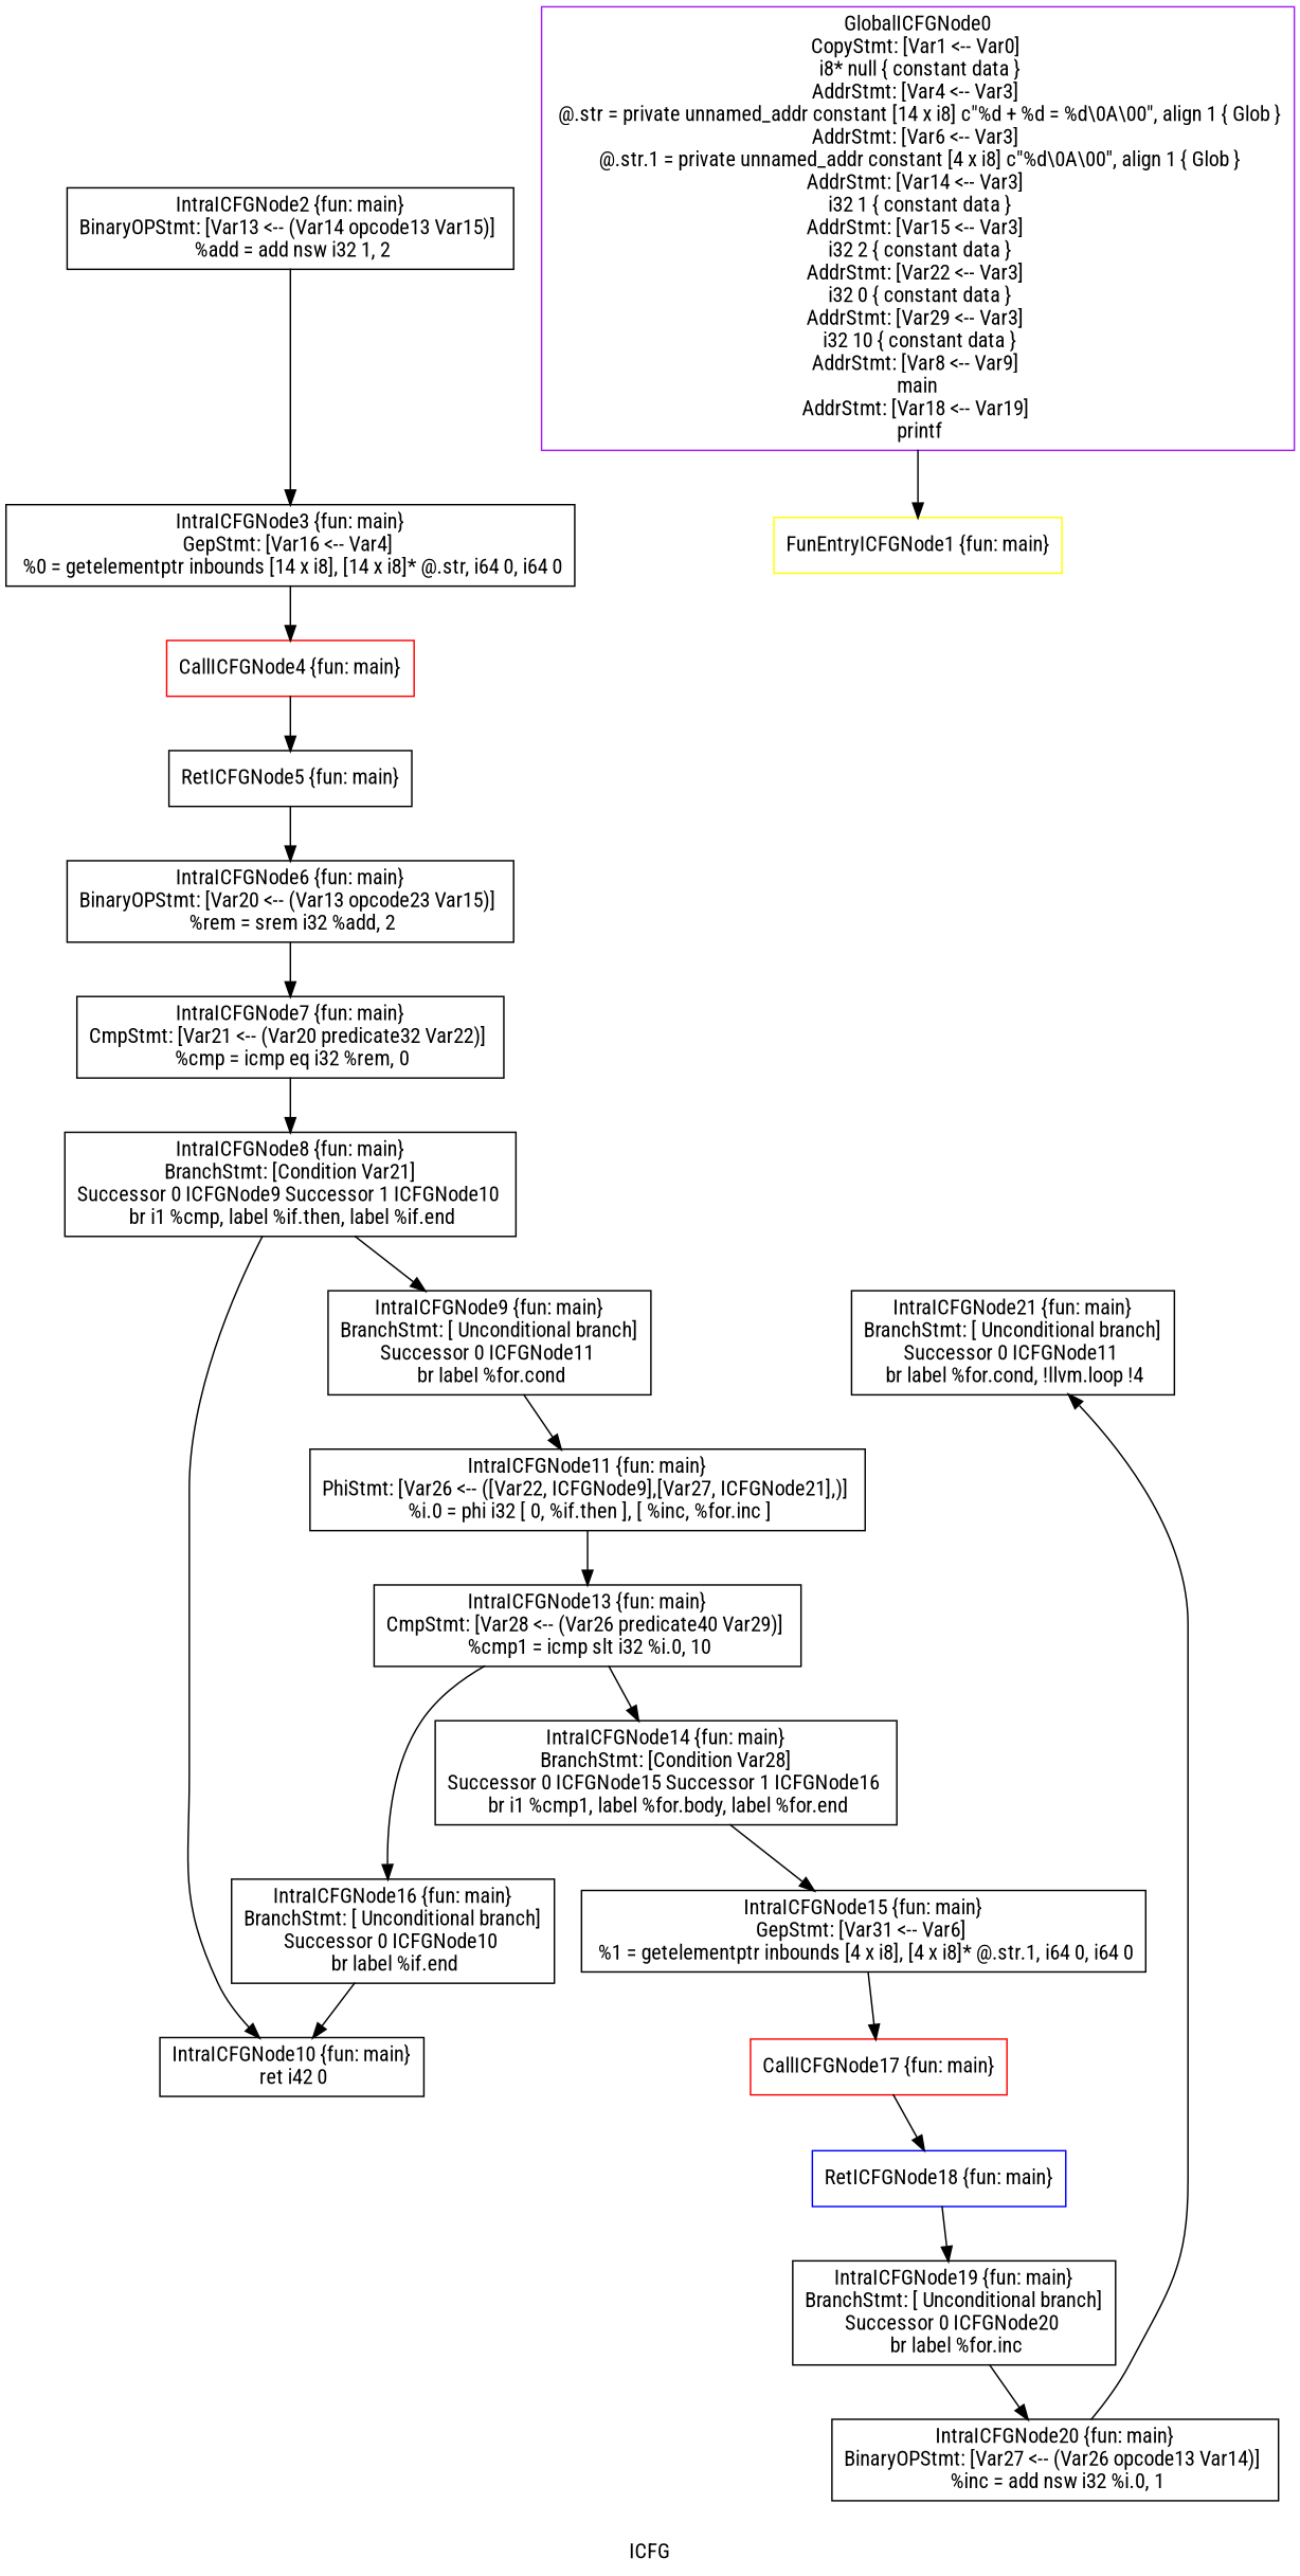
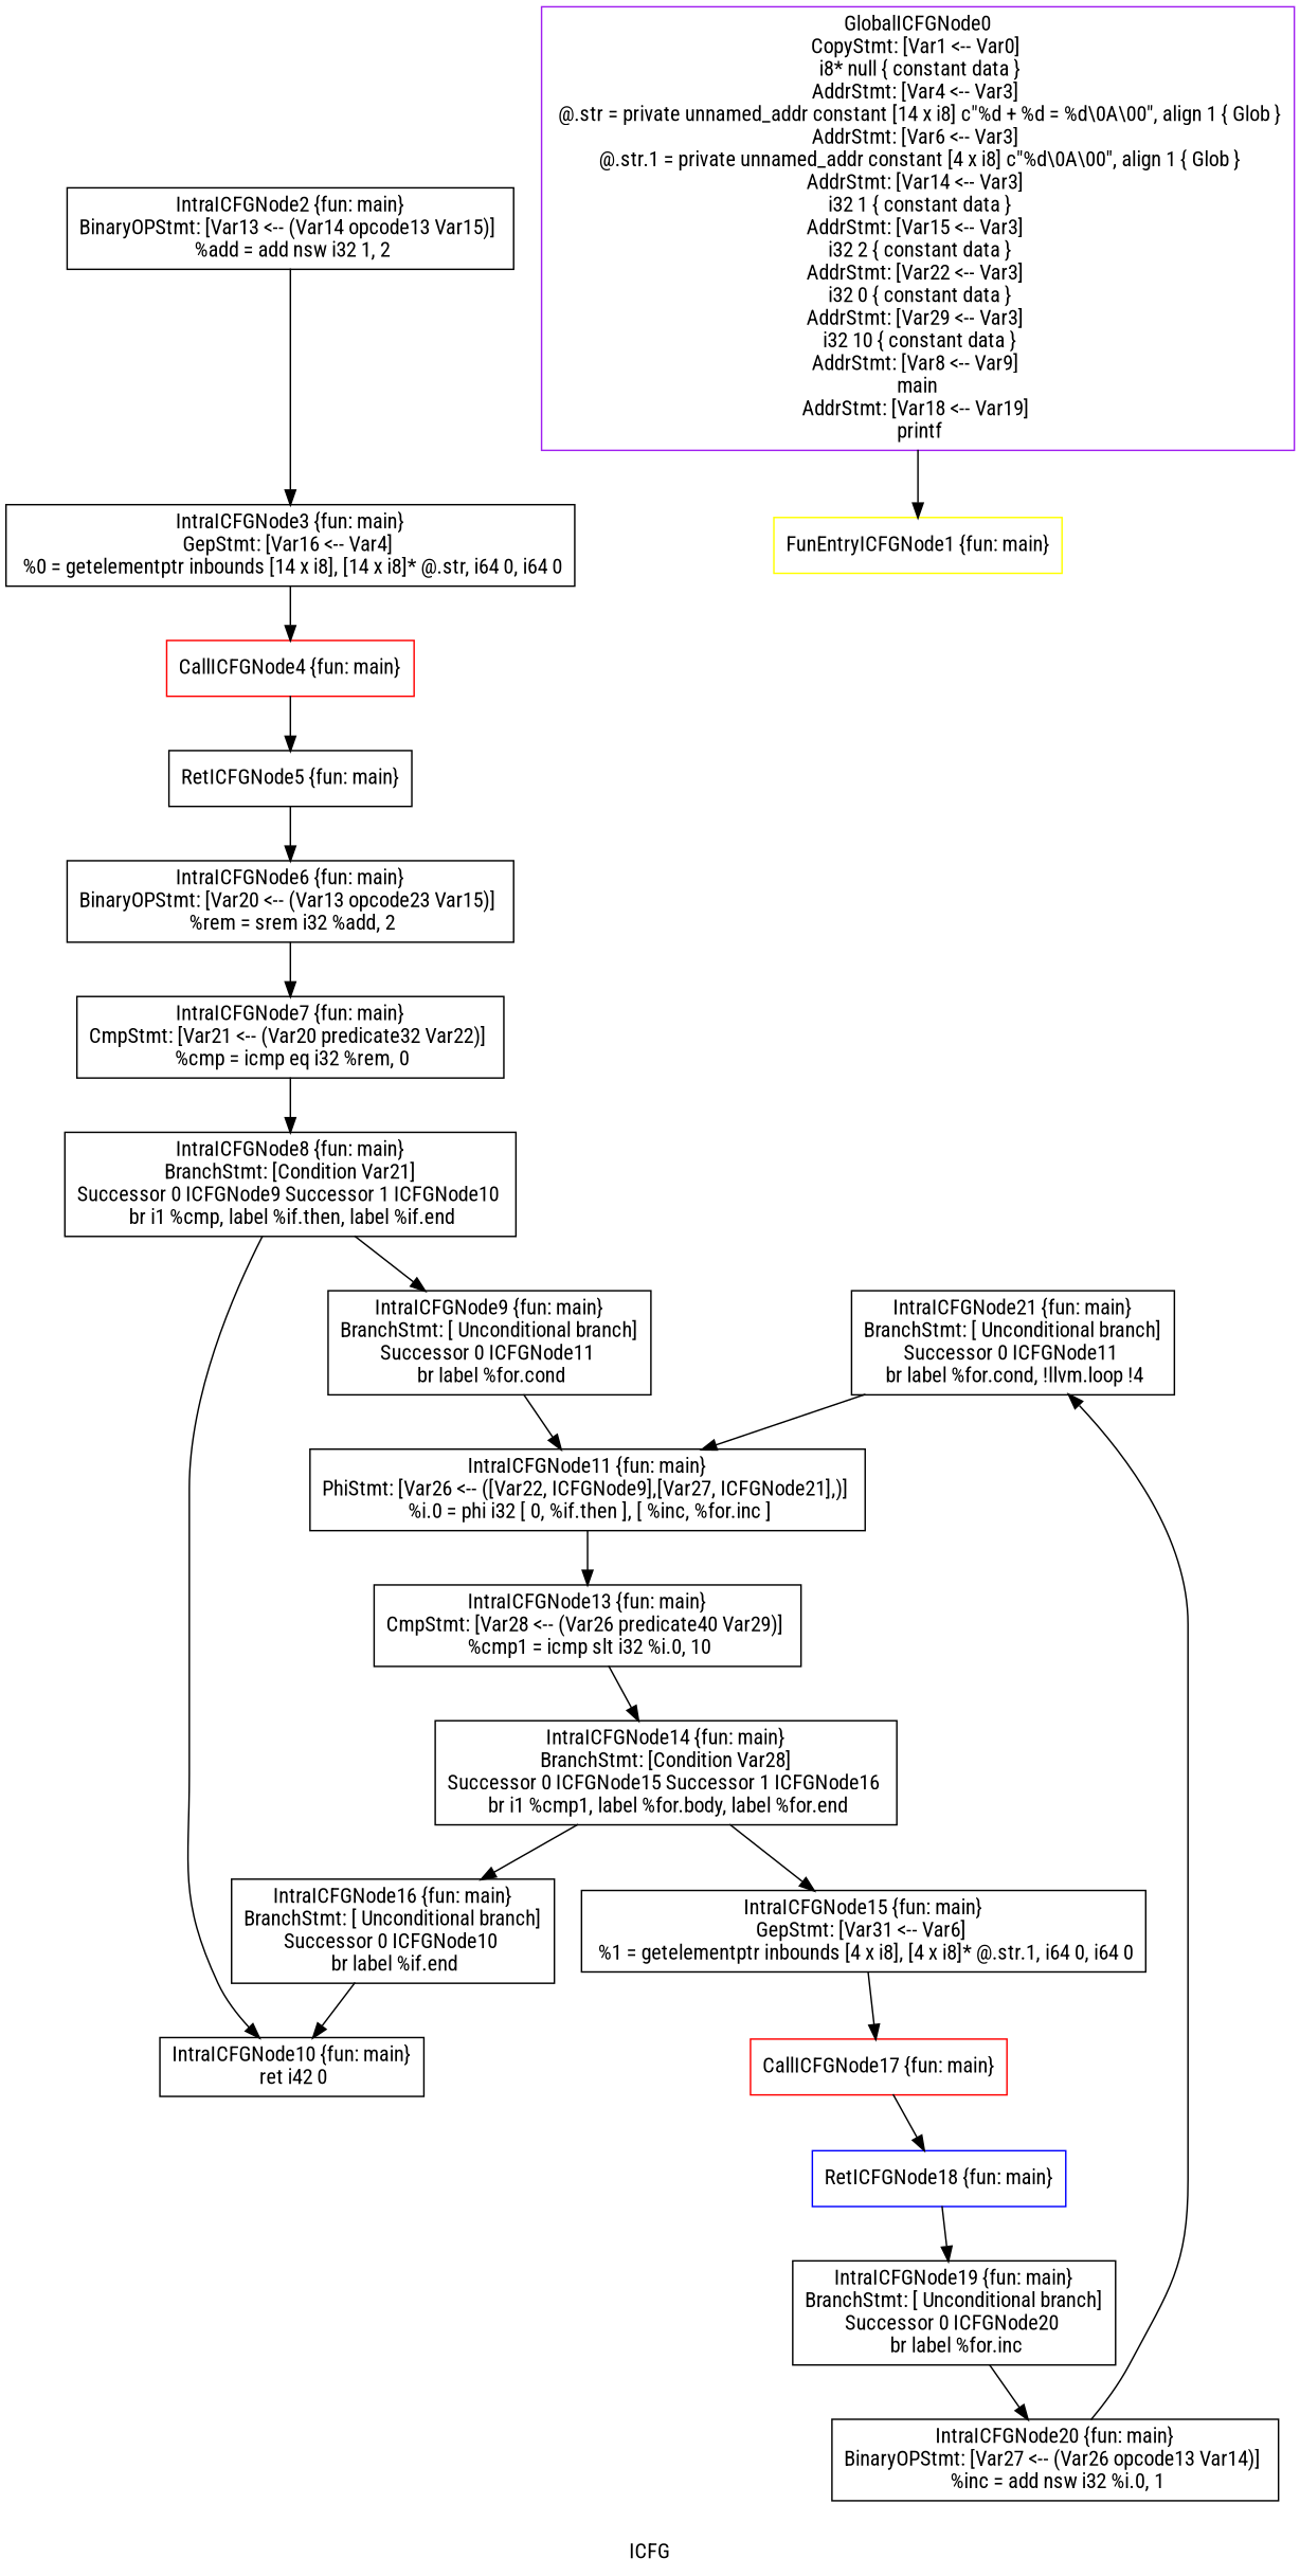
  digraph {
    fontname="Roboto Condensed"
    label=ICFG
    node [color=black fontname="Roboto Condensed" shape=record]
    edge [fontname="Roboto Condensed" style=solid]
    n1 [label="{IntraICFGNode21 \{fun: main\}\nBranchStmt: [ Unconditional branch]\nSuccessor 0 ICFGNode11   \n   br label %for.cond, !llvm.loop !4 }"]
    n2 [label="{IntraICFGNode11 \{fun: main\}\nPhiStmt: [Var26 \<-- ([Var22, ICFGNode9],[Var27, ICFGNode21],)]  \n   %i.0 = phi i32 [ 0, %if.then ], [ %inc, %for.inc ] }"]
    n3 [label="{IntraICFGNode13 \{fun: main\}\nCmpStmt: [Var28 \<-- (Var26 predicate40 Var29)]  \n   %cmp1 = icmp slt i32 %i.0, 10 }"]
    n4 [label="{IntraICFGNode14 \{fun: main\}\nBranchStmt: [Condition Var28]\nSuccessor 0 ICFGNode15   Successor 1 ICFGNode16   \n   br i1 %cmp1, label %for.body, label %for.end }"]
    n5 [label="{IntraICFGNode20 \{fun: main\}\nBinaryOPStmt: [Var27 \<-- (Var26 opcode13 Var14)]  \n   %inc = add nsw i32 %i.0, 1 }"]
    n6 [label="{IntraICFGNode19 \{fun: main\}\nBranchStmt: [ Unconditional branch]\nSuccessor 0 ICFGNode20   \n   br label %for.inc }"]
    n7 [color=blue label="{RetICFGNode18 \{fun: main\}}"]
    n8 [color=red label="{CallICFGNode17 \{fun: main\}}"]
    n9 [label="{IntraICFGNode16 \{fun: main\}\nBranchStmt: [ Unconditional branch]\nSuccessor 0 ICFGNode10   \n   br label %if.end }"]
    n10 [label="{IntraICFGNode10 \{fun: main\}\n   ret i42 0 }"]
    n11 [label="{IntraICFGNode15 \{fun: main\}\nGepStmt: [Var31 \<-- Var6]  \n   %1 = getelementptr inbounds [4 x i8], [4 x i8]* @.str.1, i64 0, i64 0 }"]
    n12 [color=purple label="{GlobalICFGNode0\nCopyStmt: [Var1 \<-- Var0]  \n i8* null \{ constant data \}\nAddrStmt: [Var4 \<-- Var3]  \n @.str = private unnamed_addr constant [14 x i8] c\"%d + %d = %d\\0A\\00\", align 1 \{ Glob  \}\nAddrStmt: [Var6 \<-- Var3]  \n @.str.1 = private unnamed_addr constant [4 x i8] c\"%d\\0A\\00\", align 1 \{ Glob  \}\nAddrStmt: [Var14 \<-- Var3]  \n i32 1 \{ constant data \}\nAddrStmt: [Var15 \<-- Var3]  \n i32 2 \{ constant data \}\nAddrStmt: [Var22 \<-- Var3]  \n i32 0 \{ constant data \}\nAddrStmt: [Var29 \<-- Var3]  \n i32 10 \{ constant data \}\nAddrStmt: [Var8 \<-- Var9]  \n main \nAddrStmt: [Var18 \<-- Var19]  \n printf }"]
    n13 [color=yellow label="{FunEntryICFGNode1 \{fun: main\}}"]
    n14 [label="{IntraICFGNode2 \{fun: main\}\nBinaryOPStmt: [Var13 \<-- (Var14 opcode13 Var15)]  \n   %add = add nsw i32 1, 2 }"]
    n15 [label="{IntraICFGNode3 \{fun: main\}\nGepStmt: [Var16 \<-- Var4]  \n   %0 = getelementptr inbounds [14 x i8], [14 x i8]* @.str, i64 0, i64 0 }"]
    n16 [color=red label="{CallICFGNode4 \{fun: main\}}"]
    n17 [label="{RetICFGNode5 \{fun: main\}}"]
    n18 [label="{IntraICFGNode6 \{fun: main\}\nBinaryOPStmt: [Var20 \<-- (Var13 opcode23 Var15)]  \n   %rem = srem i32 %add, 2 }"]
    n19 [label="{IntraICFGNode7 \{fun: main\}\nCmpStmt: [Var21 \<-- (Var20 predicate32 Var22)]  \n   %cmp = icmp eq i32 %rem, 0 }"]
    n20 [label="{IntraICFGNode8 \{fun: main\}\nBranchStmt: [Condition Var21]\nSuccessor 0 ICFGNode9   Successor 1 ICFGNode10   \n   br i1 %cmp, label %if.then, label %if.end }"]
    n21 [label="{IntraICFGNode9 \{fun: main\}\nBranchStmt: [ Unconditional branch]\nSuccessor 0 ICFGNode11   \n   br label %for.cond }"]
+   n1 -> n2
    n2 -> n3
    n3 -> n4
-   n3 -> n9
+   n4 -> n9
    n4 -> n11
    n5 -> n1
    n6 -> n5
    n7 -> n6
    n8 -> n7
    n9 -> n10
    n11 -> n8
    n12 -> n13
    n14 -> n15
    n15 -> n16
    n16 -> n17
    n17 -> n18
    n18 -> n19
    n19 -> n20
    n20 -> n10
    n20 -> n21
    n21 -> n2
  }
